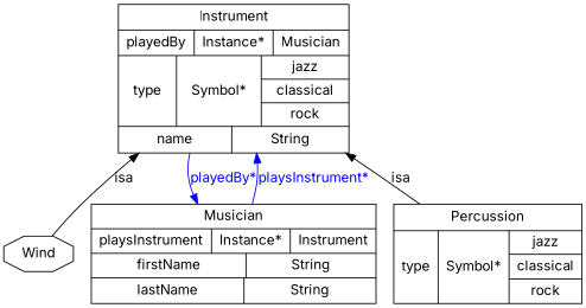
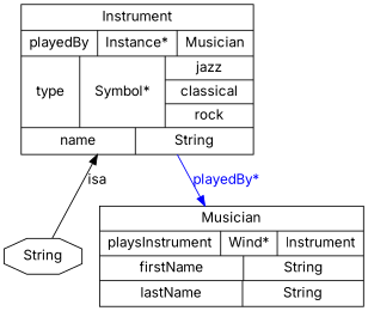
  digraph {
    fontname=Inter
    node [color="0.0,0.0,0.0" fontcolor="0.0,0.0,0.0" fontname=Inter shape=record]
    edge [color="0.0,0.0,0.0" fontcolor="0.0,0.0,0.0" fontname=Inter]
-   n1 [height=0.5 label=Wind shape=octagon width=0.75]
+   n1 [height=0.5 label=String shape=octagon width=0.75]
    n2 [height=2.0972 label="{Instrument|{playedBy|Instance*|{Musician}}|{type|Symbol*|{jazz|classical|rock}}|{name|String}}" width=2.8333]
-   n3 [height=1.4028 label="{Musician|{playsInstrument|Instance*|{Instrument}}|{firstName|String}|{lastName|String}}" width=3.4444]
-   n4 [height=1.4028 label="{Percussion|{type|Symbol*|{jazz|classical|rock}}}" width=2.3333]
+   n3 [height=1.4028 label="{Musician|{playsInstrument|Wind*|{Instrument}}|{firstName|String}|{lastName|String}}" width=3.4444]
    n2 -> n1 [dir=back label=isa]
    n2 -> n3 [color="0.6666667,1.0,1.0" fontcolor="0.6666667,1.0,1.0" label="playedBy*" style=solid]
-   n2 -> n4 [dir=back label=isa]
-   n3 -> n2 [color="0.6666667,1.0,1.0" fontcolor="0.6666667,1.0,1.0" label="playsInstrument*" style=filled]
  }
